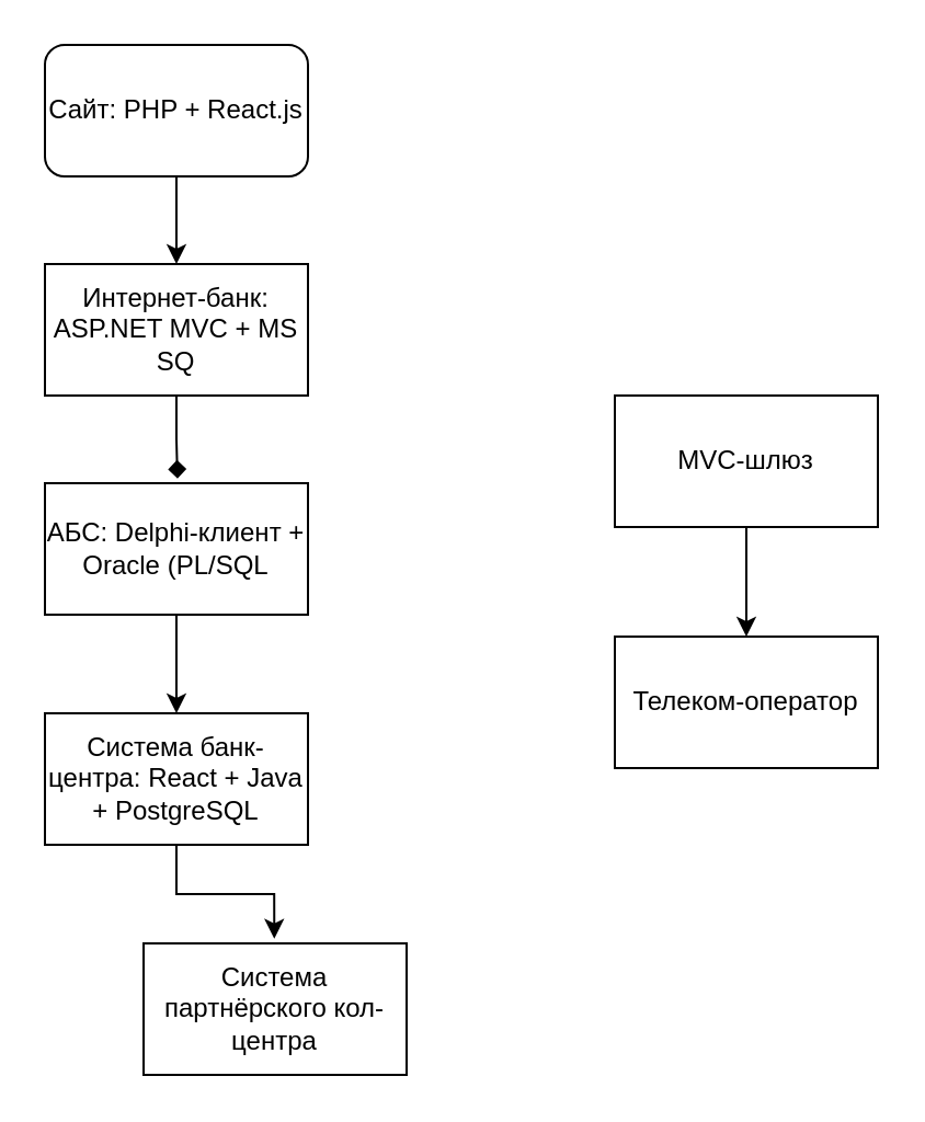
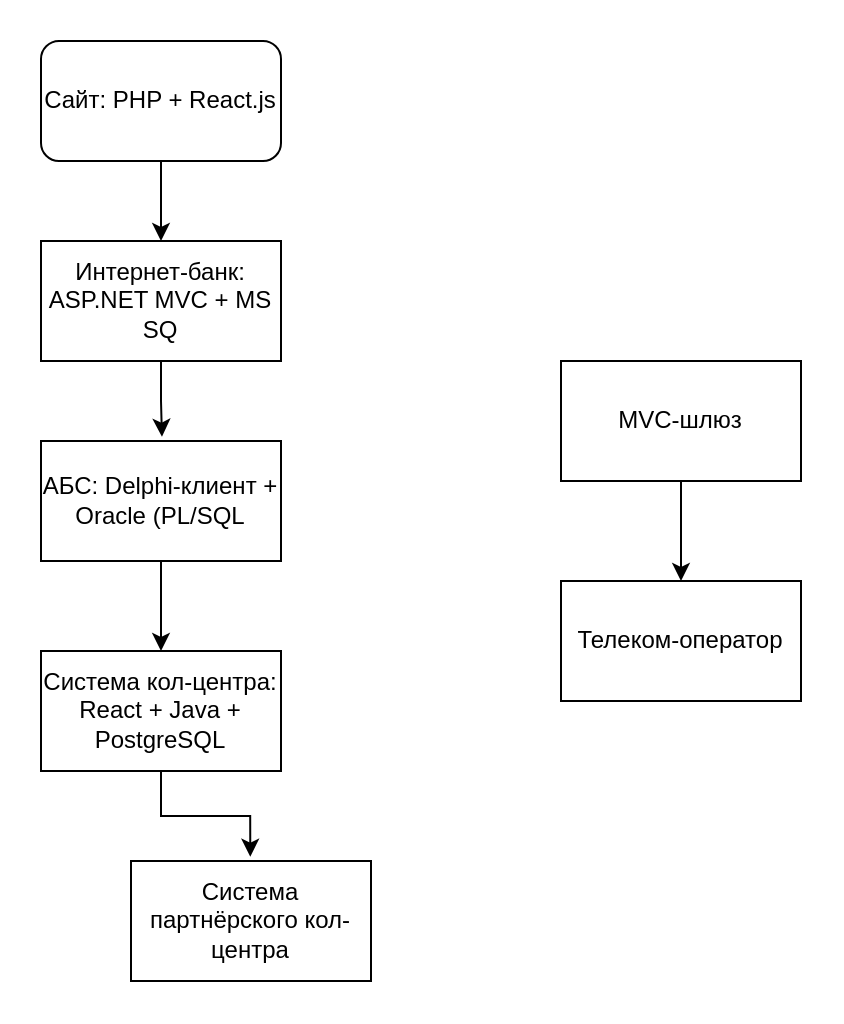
  <mxCell id="0" />
  <mxCell id="1" parent="0" />
  <mxCell id="2" style="edgeStyle=orthogonalEdgeStyle;rounded=0;orthogonalLoop=1;jettySize=auto;html=1;entryX=0.5;entryY=0;entryDx=0;entryDy=0;" edge="1" parent="1" source="3" target="4"><mxGeometry relative="1" as="geometry" /></mxCell>
  <mxCell id="3" value="&lt;span style=&quot;text-align: left;&quot;&gt;Сайт: PHP + React.js&lt;/span&gt;" style="whiteSpace=wrap;html=1;rounded=1;" vertex="1" parent="1"><mxGeometry x="20" y="20" width="120" height="60" as="geometry" /></mxCell>
  <mxCell id="4" value="&lt;span style=&quot;text-align: left;&quot;&gt;Интернет-банк: ASP.NET MVC + MS SQ&lt;/span&gt;" style="rounded=0;whiteSpace=wrap;html=1;" vertex="1" parent="1"><mxGeometry x="20" y="120" width="120" height="60" as="geometry" /></mxCell>
  <mxCell id="5" style="edgeStyle=orthogonalEdgeStyle;rounded=0;orthogonalLoop=1;jettySize=auto;html=1;entryX=0.5;entryY=0;entryDx=0;entryDy=0;" edge="1" parent="1" source="6" target="7"><mxGeometry relative="1" as="geometry" /></mxCell>
  <mxCell id="6" value="&lt;span style=&quot;text-align: left;&quot;&gt;АБС: Delphi-клиент + Oracle (PL/SQL&lt;/span&gt;" style="rounded=0;whiteSpace=wrap;html=1;" vertex="1" parent="1"><mxGeometry x="20" y="220" width="120" height="60" as="geometry" /></mxCell>
- <mxCell id="7" value="&lt;span style=&quot;text-align: left;&quot;&gt;Система банк-центра: React + Java + PostgreSQL&lt;/span&gt;" style="rounded=0;whiteSpace=wrap;html=1;" vertex="1" parent="1"><mxGeometry x="20" y="325" width="120" height="60" as="geometry" /></mxCell>
+ <mxCell id="7" value="&lt;span style=&quot;text-align: left;&quot;&gt;Система кол-центра: React + Java + PostgreSQL&lt;/span&gt;" style="rounded=0;whiteSpace=wrap;html=1;" vertex="1" parent="1"><mxGeometry x="20" y="325" width="120" height="60" as="geometry" /></mxCell>
  <mxCell id="8" value="&lt;span style=&quot;text-align: left;&quot;&gt;Система партнёрского кол-центра&lt;/span&gt;" style="rounded=0;whiteSpace=wrap;html=1;" vertex="1" parent="1"><mxGeometry x="65" y="430" width="120" height="60" as="geometry" /></mxCell>
  <mxCell id="9" style="edgeStyle=orthogonalEdgeStyle;rounded=0;orthogonalLoop=1;jettySize=auto;html=1;entryX=0.5;entryY=0;entryDx=0;entryDy=0;" edge="1" parent="1" source="10" target="11"><mxGeometry relative="1" as="geometry" /></mxCell>
  <mxCell id="10" value="&lt;span style=&quot;text-align: left;&quot;&gt;MVC-шлюз&lt;/span&gt;" style="rounded=0;whiteSpace=wrap;html=1;" vertex="1" parent="1"><mxGeometry x="280" y="180" width="120" height="60" as="geometry" /></mxCell>
  <mxCell id="11" value="&lt;span style=&quot;text-align: left;&quot;&gt;Телеком-оператор&lt;/span&gt;" style="rounded=0;whiteSpace=wrap;html=1;" vertex="1" parent="1"><mxGeometry x="280" y="290" width="120" height="60" as="geometry" /></mxCell>
- <mxCell id="12" style="edgeStyle=orthogonalEdgeStyle;rounded=0;orthogonalLoop=1;jettySize=auto;html=1;entryX=0.504;entryY=-0.036;entryDx=0;entryDy=0;entryPerimeter=0;endArrow=diamond;" edge="1" parent="1" source="4" target="6"><mxGeometry relative="1" as="geometry" /></mxCell>
+ <mxCell id="12" style="edgeStyle=orthogonalEdgeStyle;rounded=0;orthogonalLoop=1;jettySize=auto;html=1;entryX=0.504;entryY=-0.036;entryDx=0;entryDy=0;entryPerimeter=0;" edge="1" parent="1" source="4" target="6"><mxGeometry relative="1" as="geometry" /></mxCell>
  <mxCell id="13" style="edgeStyle=orthogonalEdgeStyle;rounded=0;orthogonalLoop=1;jettySize=auto;html=1;entryX=0.497;entryY=-0.036;entryDx=0;entryDy=0;entryPerimeter=0;" edge="1" parent="1" source="7" target="8"><mxGeometry relative="1" as="geometry" /></mxCell>
